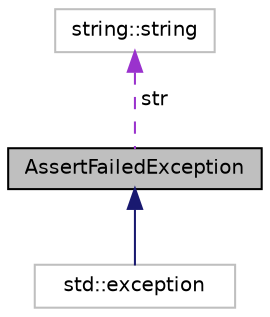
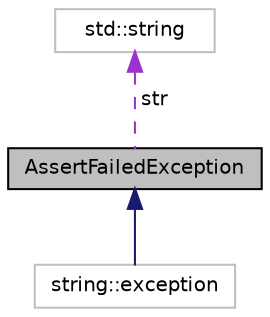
  digraph {
    node [color=grey75 fillcolor=white fontname=Helvetica fontsize=10 shape=record style=filled]
    edge [dir=back fontname=Helvetica fontsize=10 labelfontname=Helvetica labelfontsize=10]
    n1 [color=black fillcolor=grey75 fontcolor=black height=0.2 label=AssertFailedException width=0.4]
-   n2 [height=0.2 label="std::exception" width=0.4]
-   n3 [height=0.2 label="string::string" width=0.4]
+   n2 [height=0.2 label="string::exception" width=0.4]
+   n3 [height=0.2 label="std::string" width=0.4]
    n1 -> n2 [color=midnightblue style=solid]
    n3 -> n1 [color=darkorchid3 label=" str" style=dashed]
  }
